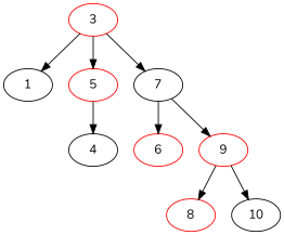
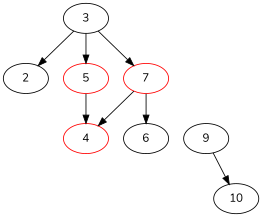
  digraph {
    fontname=Nunito
    node [color=black fontname=Nunito]
    edge [fontname=Nunito]
-   3 [color=red]
-   1
+   3
+   1 [label=2]
    5 [color=red]
-   7
-   4
-   6 [color=red]
-   9 [color=red]
-   8 [color=red]
+   7 [color=red]
+   4 [color=red]
+   6
+   9
    10
    3 -> 1
    3 -> 5
    3 -> 7
    5 -> 4
    7 -> 6
-   7 -> 9
-   9 -> 8
+   7 -> 4
    9 -> 10
  }
